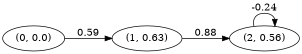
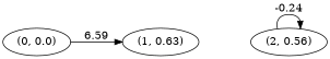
  digraph {
    rankdir=LR
    n1 [label="(0, 0.0)"]
    n2 [label="(1, 0.63)"]
    n3 [label="(2, 0.56)"]
-   n1 -> n2 [label=0.59]
-   n2 -> n3 [label=0.88]
+   n1 -> n2 [label=6.59]
    n3 -> n3 [label=-0.24]
  }
